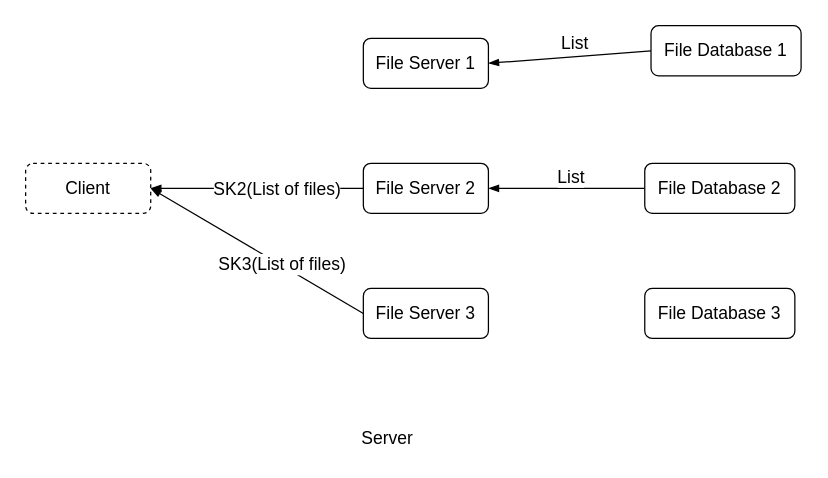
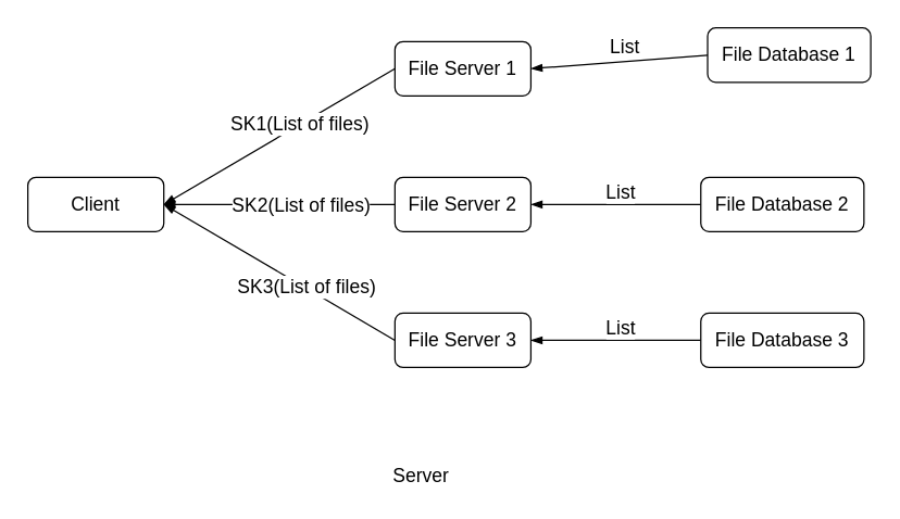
  <mxCell id="0" />
  <mxCell id="1" parent="0" />
+ <mxCell id="2" style="edgeStyle=none;rounded=0;orthogonalLoop=1;jettySize=auto;html=1;exitX=1;exitY=0.5;exitDx=0;exitDy=0;entryX=0;entryY=0.5;entryDx=0;entryDy=0;startArrow=blockThin;startFill=1;endArrow=none;endFill=0;" edge="1" parent="1" source="8" target="11"><mxGeometry relative="1" as="geometry" /></mxCell>
+ <mxCell id="3" value="&lt;font style=&quot;font-size: 14px&quot;&gt;SK1(List of files)&lt;/font&gt;" style="edgeLabel;html=1;align=center;verticalAlign=middle;resizable=0;points=[];" vertex="1" connectable="0" parent="2"><mxGeometry x="0.204" y="-1" relative="1" as="geometry"><mxPoint x="-3.08" as="offset" /></mxGeometry></mxCell>
  <mxCell id="4" style="edgeStyle=none;rounded=0;orthogonalLoop=1;jettySize=auto;html=1;exitX=1;exitY=0.5;exitDx=0;exitDy=0;entryX=0;entryY=0.5;entryDx=0;entryDy=0;startArrow=blockThin;startFill=1;endArrow=none;endFill=0;" edge="1" parent="1" source="8" target="14"><mxGeometry relative="1" as="geometry" /></mxCell>
  <mxCell id="5" value="&lt;span style=&quot;font-size: 14px&quot;&gt;SK2(List of files)&lt;/span&gt;" style="edgeLabel;html=1;align=center;verticalAlign=middle;resizable=0;points=[];" vertex="1" connectable="0" parent="4"><mxGeometry x="0.386" y="-1" relative="1" as="geometry"><mxPoint x="-18" y="-1" as="offset" /></mxGeometry></mxCell>
  <mxCell id="6" style="edgeStyle=none;rounded=0;orthogonalLoop=1;jettySize=auto;html=1;exitX=1;exitY=0.5;exitDx=0;exitDy=0;entryX=0;entryY=0.5;entryDx=0;entryDy=0;startArrow=blockThin;startFill=1;endArrow=none;endFill=0;" edge="1" parent="1" source="8" target="17"><mxGeometry relative="1" as="geometry" /></mxCell>
  <mxCell id="7" value="&lt;span style=&quot;font-size: 14px&quot;&gt;SK3(List of files)&lt;/span&gt;" style="edgeLabel;html=1;align=center;verticalAlign=middle;resizable=0;points=[];" vertex="1" connectable="0" parent="6"><mxGeometry x="0.147" y="1" relative="1" as="geometry"><mxPoint x="7.09" y="3.57" as="offset" /></mxGeometry></mxCell>
- <mxCell id="8" value="&lt;font style=&quot;font-size: 14px&quot;&gt;Client&lt;/font&gt;" style="rounded=1;whiteSpace=wrap;html=1;dashed=1;" vertex="1" parent="1"><mxGeometry x="20" y="130" width="100" height="40" as="geometry" /></mxCell>
+ <mxCell id="8" value="&lt;font style=&quot;font-size: 14px&quot;&gt;Client&lt;/font&gt;" style="rounded=1;whiteSpace=wrap;html=1;" vertex="1" parent="1"><mxGeometry x="20" y="130" width="100" height="40" as="geometry" /></mxCell>
  <mxCell id="9" style="edgeStyle=none;rounded=0;orthogonalLoop=1;jettySize=auto;html=1;exitX=1;exitY=0.5;exitDx=0;exitDy=0;entryX=0;entryY=0.5;entryDx=0;entryDy=0;startArrow=blockThin;startFill=1;endArrow=none;endFill=0;" edge="1" parent="1" source="11" target="18"><mxGeometry relative="1" as="geometry" /></mxCell>
  <mxCell id="10" value="&lt;span style=&quot;font-size: 14px&quot;&gt;List&lt;/span&gt;" style="edgeLabel;html=1;align=center;verticalAlign=middle;resizable=0;points=[];" vertex="1" connectable="0" parent="9"><mxGeometry x="0.313" y="2" relative="1" as="geometry"><mxPoint x="-17" y="-8" as="offset" /></mxGeometry></mxCell>
  <mxCell id="11" value="&lt;font style=&quot;font-size: 14px&quot;&gt;File Server 1&lt;/font&gt;" style="rounded=1;whiteSpace=wrap;html=1;" vertex="1" parent="1"><mxGeometry x="290" y="30" width="100" height="40" as="geometry" /></mxCell>
  <mxCell id="12" style="edgeStyle=none;rounded=0;orthogonalLoop=1;jettySize=auto;html=1;exitX=1;exitY=0.5;exitDx=0;exitDy=0;entryX=0;entryY=0.5;entryDx=0;entryDy=0;startArrow=blockThin;startFill=1;endArrow=none;endFill=0;" edge="1" parent="1" source="14" target="20"><mxGeometry relative="1" as="geometry" /></mxCell>
  <mxCell id="13" value="&lt;span style=&quot;font-size: 14px&quot;&gt;List&lt;/span&gt;" style="edgeLabel;html=1;align=center;verticalAlign=middle;resizable=0;points=[];" vertex="1" connectable="0" parent="12"><mxGeometry x="-0.459" relative="1" as="geometry"><mxPoint x="31" y="-10" as="offset" /></mxGeometry></mxCell>
  <mxCell id="14" value="&lt;font style=&quot;font-size: 14px&quot;&gt;File Server 2&lt;/font&gt;" style="rounded=1;whiteSpace=wrap;html=1;" vertex="1" parent="1"><mxGeometry x="290" y="130" width="100" height="40" as="geometry" /></mxCell>
+ <mxCell id="15" style="edgeStyle=none;rounded=0;orthogonalLoop=1;jettySize=auto;html=1;exitX=1;exitY=0.5;exitDx=0;exitDy=0;entryX=0;entryY=0.5;entryDx=0;entryDy=0;startArrow=blockThin;startFill=1;endArrow=none;endFill=0;" edge="1" parent="1" source="17" target="19"><mxGeometry relative="1" as="geometry" /></mxCell>
+ <mxCell id="16" value="&lt;span style=&quot;font-size: 14px&quot;&gt;List&lt;/span&gt;" style="edgeLabel;html=1;align=center;verticalAlign=middle;resizable=0;points=[];" vertex="1" connectable="0" parent="15"><mxGeometry x="-0.459" y="2" relative="1" as="geometry"><mxPoint x="31" y="-8" as="offset" /></mxGeometry></mxCell>
  <mxCell id="17" value="&lt;font style=&quot;font-size: 14px&quot;&gt;File Server 3&lt;/font&gt;" style="rounded=1;whiteSpace=wrap;html=1;" vertex="1" parent="1"><mxGeometry x="290" y="230" width="100" height="40" as="geometry" /></mxCell>
  <mxCell id="18" value="&lt;font style=&quot;font-size: 14px&quot;&gt;File Database 1&lt;/font&gt;" style="rounded=1;whiteSpace=wrap;html=1;" vertex="1" parent="1"><mxGeometry x="520" y="20" width="120" height="40" as="geometry" /></mxCell>
  <mxCell id="19" value="&lt;font style=&quot;font-size: 14px&quot;&gt;File Database 3&lt;/font&gt;" style="rounded=1;whiteSpace=wrap;html=1;" vertex="1" parent="1"><mxGeometry x="515" y="230" width="120" height="40" as="geometry" /></mxCell>
  <mxCell id="20" value="&lt;font style=&quot;font-size: 14px&quot;&gt;File Database 2&lt;/font&gt;" style="rounded=1;whiteSpace=wrap;html=1;" vertex="1" parent="1"><mxGeometry x="515" y="130" width="120" height="40" as="geometry" /></mxCell>
  <mxCell id="21" value="&lt;font style=&quot;font-size: 14px&quot;&gt;Server&lt;/font&gt;" style="text;html=1;align=center;verticalAlign=middle;resizable=0;points=[];autosize=1;" vertex="1" parent="1"><mxGeometry x="269" y="340" width="80" height="20" as="geometry" /></mxCell>
